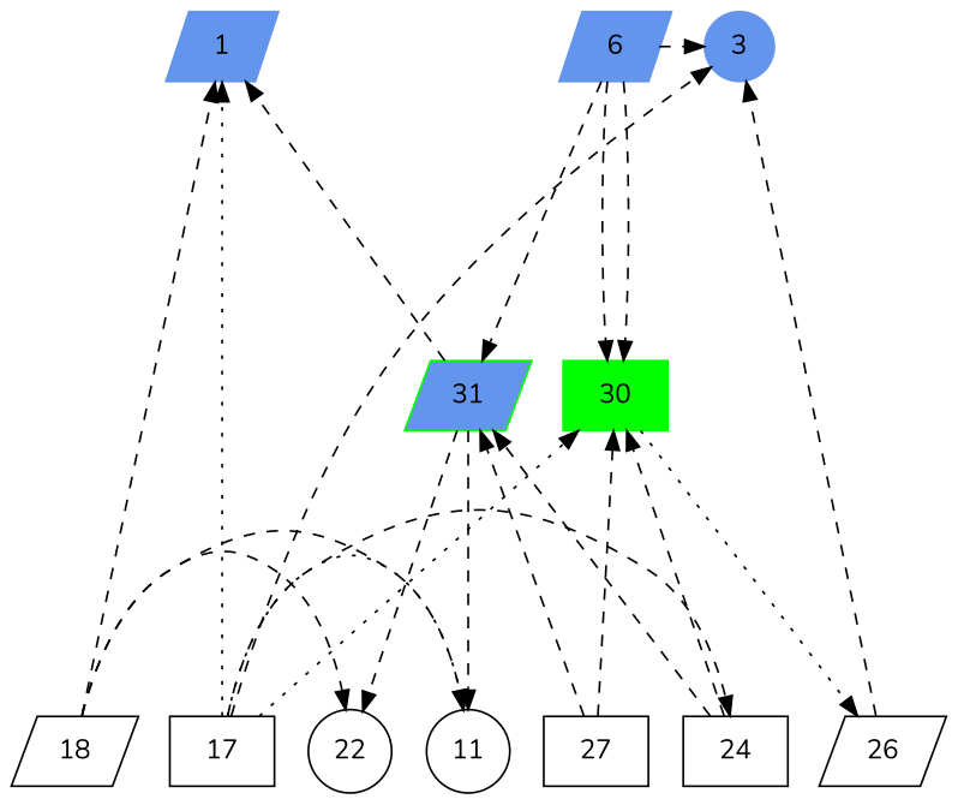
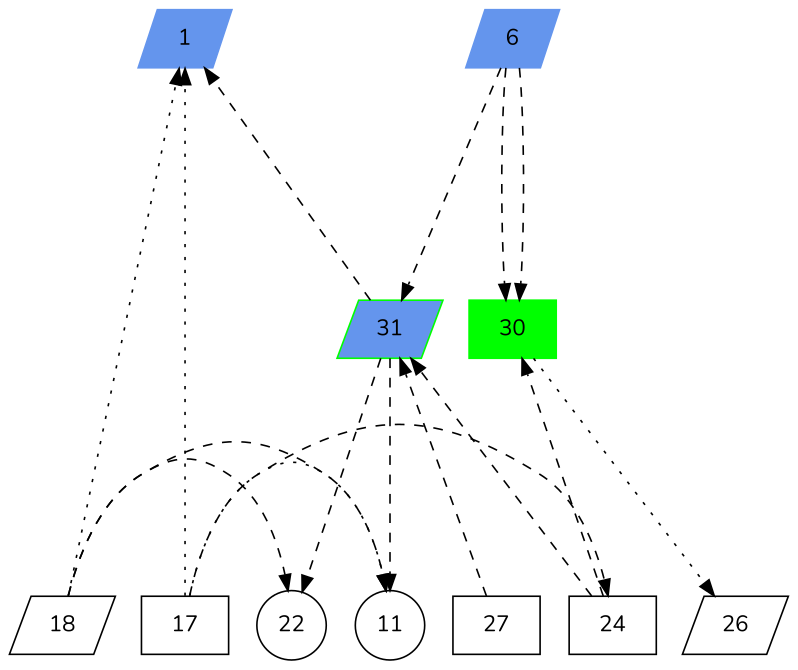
  digraph {
    fontname=Nunito
    ranksep=2.0
    node [color=black fontname=Nunito shape=parallelogram]
    edge [fontname=Nunito style=dashed]
    1 [color=cornflowerblue style=filled]
-   3 [color=cornflowerblue shape=circle style=filled]
    6 [color=cornflowerblue style=filled]
    17 [shape=box]
    18
    n6 [label=11 shape=circle]
    22 [shape=circle]
    24 [shape=box]
    26
    27 [shape=box]
    30 [color=green shape=box style=filled]
    31 [color=green fillcolor=cornflowerblue style=filled]
    subgraph sub_1 {
      rank=same
      1
-     3
      6
    }
    subgraph sub_2 {
      rank=same
      17
      18
      n6
      22
      24
      26
      27
    }
    subgraph sub_3 {
      rank=same
      30
      31
    }
-   6 -> 3
    6 -> 30
    6 -> 30
    6 -> 31
    17 -> 1 [style=dotted]
-   17 -> 3
    17 -> n6 [style=dotted]
    17 -> 24
-   17 -> 30 [style=dotted]
-   18 -> 1
+   18 -> 1 [style=dotted]
    18 -> n6
    18 -> 22
    24 -> 30
    24 -> 31
-   26 -> 3
-   27 -> 30
    27 -> 31
    30 -> 26 [style=dotted]
    31 -> 1
    31 -> n6
    31 -> 22
  }
